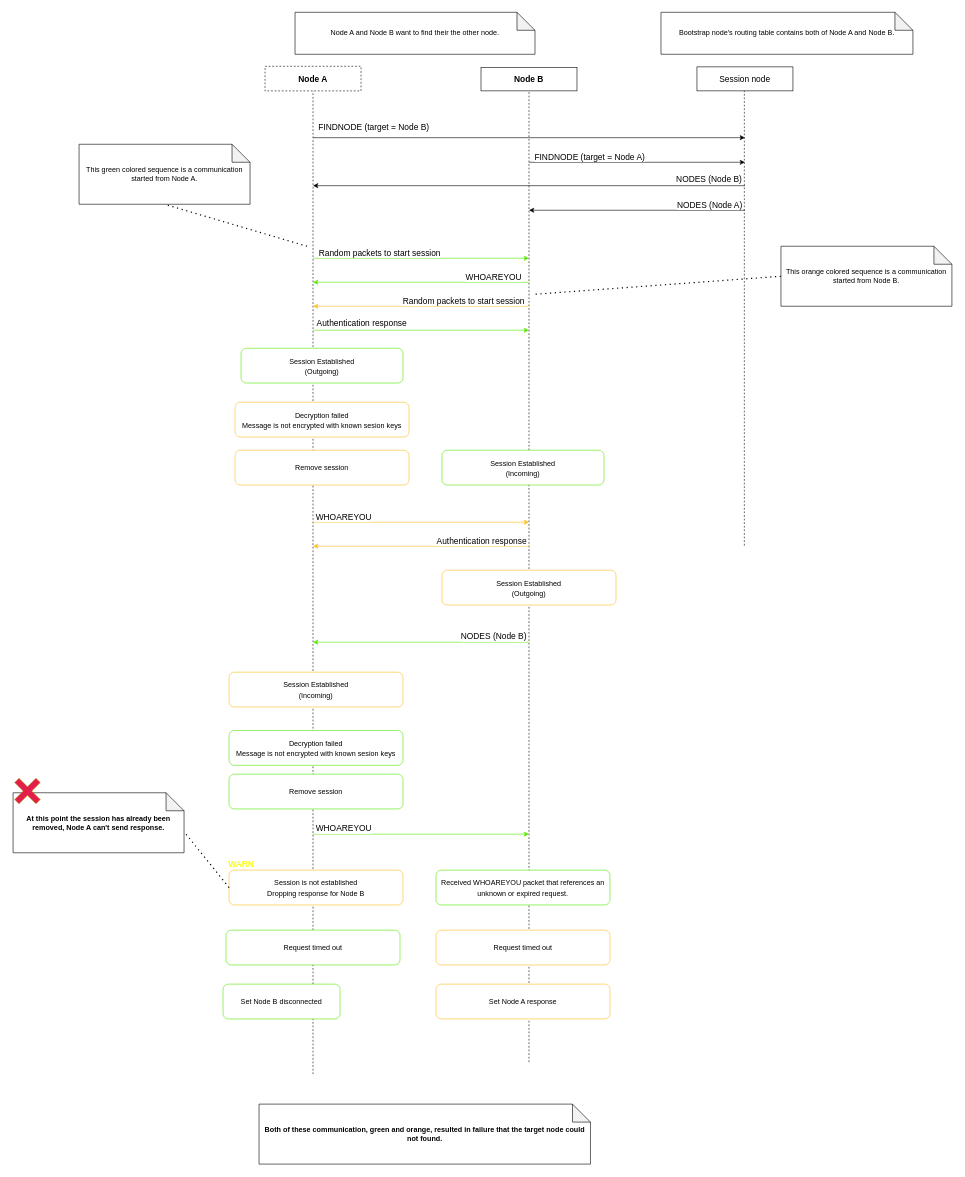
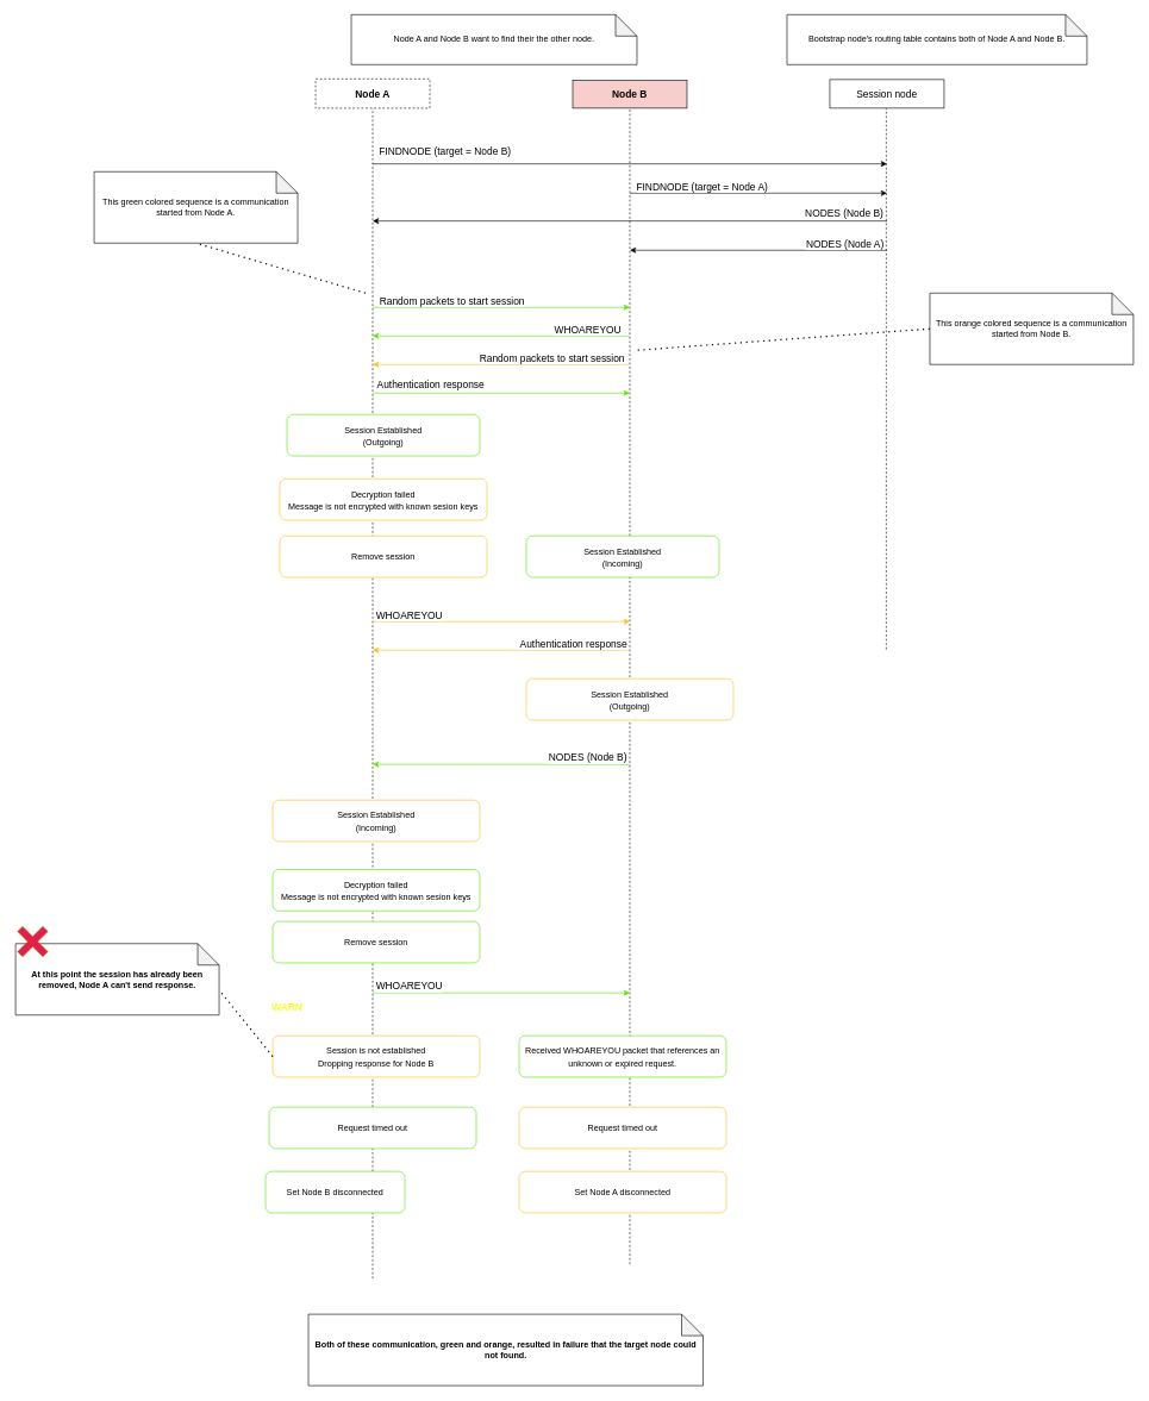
  <mxCell id="0" />
  <mxCell id="1" parent="0" />
  <mxCell id="2" value="Node A" style="rounded=0;whiteSpace=wrap;html=1;fontSize=14;fontStyle=1;dashed=1;" parent="1" vertex="1"><mxGeometry x="441" width="160" height="41" as="geometry" y="110" /></mxCell>
- <mxCell id="3" value="Node B" style="rounded=0;whiteSpace=wrap;html=1;fontSize=14;fontStyle=1" parent="1" vertex="1"><mxGeometry x="801" y="112" width="160" height="39" as="geometry" /></mxCell>
+ <mxCell id="3" value="Node B" style="rounded=0;whiteSpace=wrap;html=1;fontSize=14;fontStyle=1;fillColor=#f8cecc;" parent="1" vertex="1"><mxGeometry x="801" y="112" width="160" height="39" as="geometry" /></mxCell>
  <mxCell id="4" value="Session node" style="rounded=0;whiteSpace=wrap;html=1;fontSize=14;" parent="1" vertex="1"><mxGeometry x="1161" y="111" width="160" height="40" as="geometry" /></mxCell>
  <mxCell id="5" value="" style="endArrow=none;dashed=1;html=1;fontSize=12;entryX=0.5;entryY=1;entryDx=0;entryDy=0;" parent="1" target="2" edge="1"><mxGeometry width="50" height="50" relative="1" as="geometry"><mxPoint x="521" y="1790" as="sourcePoint" /><mxPoint x="971" y="350" as="targetPoint" /></mxGeometry></mxCell>
  <mxCell id="6" value="" style="endArrow=none;dashed=1;html=1;fontSize=12;entryX=0.5;entryY=1;entryDx=0;entryDy=0;" parent="1" target="3" edge="1"><mxGeometry width="50" height="50" relative="1" as="geometry"><mxPoint x="881" y="1770" as="sourcePoint" /><mxPoint x="961" y="291" as="targetPoint" /></mxGeometry></mxCell>
  <mxCell id="7" value="" style="endArrow=classic;html=1;fontSize=18;" parent="1" edge="1"><mxGeometry x="-160" y="-181" width="50" height="50" as="geometry"><mxPoint x="521" y="229" as="sourcePoint" /><mxPoint x="1241" y="229" as="targetPoint" /></mxGeometry></mxCell>
  <mxCell id="8" value="FINDNODE (target = Node B)" style="edgeLabel;html=1;align=center;verticalAlign=middle;resizable=0;points=[];fontSize=14;" parent="7" vertex="1" connectable="0"><mxGeometry relative="1" as="geometry"><mxPoint x="-260" y="-19" as="offset" /></mxGeometry></mxCell>
  <mxCell id="9" value="" style="endArrow=none;dashed=1;html=1;fontSize=12;entryX=0.5;entryY=1;entryDx=0;entryDy=0;" parent="1" edge="1"><mxGeometry width="50" height="50" relative="1" as="geometry"><mxPoint x="1240" y="909" as="sourcePoint" /><mxPoint x="1240" y="151" as="targetPoint" /></mxGeometry></mxCell>
  <mxCell id="10" value="Node A and Node B want to find their the other node." style="shape=note;whiteSpace=wrap;html=1;backgroundOutline=1;darkOpacity=0.05;" parent="1" vertex="1"><mxGeometry x="491" y="20" width="400" height="70" as="geometry" /></mxCell>
  <mxCell id="11" value="This green colored sequence is a communication started from Node A." style="shape=note;whiteSpace=wrap;html=1;backgroundOutline=1;darkOpacity=0.05;" parent="1" vertex="1"><mxGeometry x="131" y="240" width="285" height="100" as="geometry" /></mxCell>
  <mxCell id="12" value="" style="endArrow=classic;html=1;fontSize=18;" parent="1" edge="1"><mxGeometry x="200" y="-211" width="50" height="50" as="geometry"><mxPoint x="1241" y="309" as="sourcePoint" /><mxPoint x="521" y="309" as="targetPoint" /></mxGeometry></mxCell>
  <mxCell id="13" value="NODES (Node B)" style="edgeLabel;html=1;align=center;verticalAlign=middle;resizable=0;points=[];fontSize=14;" parent="12" vertex="1" connectable="0"><mxGeometry relative="1" as="geometry"><mxPoint x="299" y="-12" as="offset" /></mxGeometry></mxCell>
  <mxCell id="14" value="&lt;span style=&quot;font-size: 12px&quot;&gt;Session Established&lt;br&gt;(Outgoing)&lt;br&gt;&lt;/span&gt;" style="rounded=1;whiteSpace=wrap;html=1;fontSize=14;strokeColor=#58E800;" parent="1" vertex="1"><mxGeometry y="580" width="270" height="58" as="geometry" x="401" /></mxCell>
  <mxCell id="15" value="" style="endArrow=classic;html=1;fontSize=18;" edge="1" parent="1"><mxGeometry x="200" y="-140" width="50" height="50" as="geometry"><mxPoint x="881" y="270" as="sourcePoint" /><mxPoint x="1241" y="270" as="targetPoint" /></mxGeometry></mxCell>
  <mxCell id="16" value="FINDNODE (target = Node A)" style="edgeLabel;html=1;align=center;verticalAlign=middle;resizable=0;points=[];fontSize=14;" vertex="1" connectable="0" parent="15"><mxGeometry relative="1" as="geometry"><mxPoint x="-80" y="-10" as="offset" /></mxGeometry></mxCell>
  <mxCell id="17" value="" style="endArrow=classic;html=1;fontSize=18;" edge="1" parent="1"><mxGeometry x="210" y="-170" width="50" height="50" as="geometry"><mxPoint x="1241" y="350" as="sourcePoint" /><mxPoint x="881" y="350" as="targetPoint" /></mxGeometry></mxCell>
  <mxCell id="18" value="NODES (Node A)" style="edgeLabel;html=1;align=center;verticalAlign=middle;resizable=0;points=[];fontSize=14;" vertex="1" connectable="0" parent="17"><mxGeometry relative="1" as="geometry"><mxPoint x="120" y="-10" as="offset" /></mxGeometry></mxCell>
  <mxCell id="19" value="" style="endArrow=classic;html=1;fontSize=18;fillColor=#60a917;strokeColor=#58E800;" edge="1" parent="1"><mxGeometry x="-160" y="20" width="50" height="50" as="geometry"><mxPoint x="521" y="430" as="sourcePoint" /><mxPoint x="881" y="430" as="targetPoint" /></mxGeometry></mxCell>
  <mxCell id="20" value="Random packets to start session" style="edgeLabel;html=1;align=center;verticalAlign=middle;resizable=0;points=[];fontSize=14;" vertex="1" connectable="0" parent="19"><mxGeometry relative="1" as="geometry"><mxPoint x="-70" y="-10" as="offset" /></mxGeometry></mxCell>
  <mxCell id="21" value="Bootstrap node's routing table contains both of Node A and Node B." style="shape=note;whiteSpace=wrap;html=1;backgroundOutline=1;darkOpacity=0.05;" vertex="1" parent="1"><mxGeometry x="1101" y="20" width="420" height="70" as="geometry" /></mxCell>
  <mxCell id="22" value="" style="endArrow=classic;html=1;fontSize=18;strokeColor=#58E800;" edge="1" parent="1"><mxGeometry x="200" y="-50" width="50" height="50" as="geometry"><mxPoint x="881" y="470" as="sourcePoint" /><mxPoint x="521" y="470" as="targetPoint" /></mxGeometry></mxCell>
  <mxCell id="23" value="WHOAREYOU" style="edgeLabel;html=1;align=center;verticalAlign=middle;resizable=0;points=[];fontSize=14;" vertex="1" connectable="0" parent="22"><mxGeometry relative="1" as="geometry"><mxPoint x="120" y="-10" as="offset" /></mxGeometry></mxCell>
  <mxCell id="24" value="" style="endArrow=classic;html=1;fontSize=18;fillColor=#e3c800;strokeColor=#FFBC21;" edge="1" parent="1"><mxGeometry x="-150" y="30" width="50" height="50" as="geometry"><mxPoint x="881" y="510" as="sourcePoint" /><mxPoint x="521" y="510" as="targetPoint" /></mxGeometry></mxCell>
  <mxCell id="25" value="Random packets to start session" style="edgeLabel;html=1;align=center;verticalAlign=middle;resizable=0;points=[];fontSize=14;" vertex="1" connectable="0" parent="24"><mxGeometry relative="1" as="geometry"><mxPoint x="70" y="-10" as="offset" /></mxGeometry></mxCell>
  <mxCell id="26" value="" style="endArrow=classic;html=1;fontSize=18;fillColor=#60a917;strokeColor=#58E800;" edge="1" parent="1"><mxGeometry x="-160" y="140" width="50" height="50" as="geometry"><mxPoint x="521" y="550" as="sourcePoint" /><mxPoint x="881" y="550" as="targetPoint" /></mxGeometry></mxCell>
  <mxCell id="27" value="Authentication response" style="edgeLabel;html=1;align=center;verticalAlign=middle;resizable=0;points=[];fontSize=14;" vertex="1" connectable="0" parent="26"><mxGeometry relative="1" as="geometry"><mxPoint x="-100" y="-12" as="offset" /></mxGeometry></mxCell>
  <mxCell id="28" value="&lt;span style=&quot;font-size: 12px&quot;&gt;Decryption failed&lt;br&gt;Message is not encrypted with known sesion keys&lt;br&gt;&lt;/span&gt;" style="rounded=1;whiteSpace=wrap;html=1;fontSize=14;strokeColor=#FFBC21;" vertex="1" parent="1"><mxGeometry x="391" y="670" width="290" height="58" as="geometry" /></mxCell>
  <mxCell id="29" value="" style="endArrow=classic;html=1;fontSize=18;fillColor=#e3c800;strokeColor=#FFBC21;" edge="1" parent="1"><mxGeometry x="-140" y="120" width="50" height="50" as="geometry"><mxPoint x="521" y="870" as="sourcePoint" /><mxPoint x="881" y="870" as="targetPoint" /></mxGeometry></mxCell>
  <mxCell id="30" value="WHOAREYOU" style="edgeLabel;html=1;align=center;verticalAlign=middle;resizable=0;points=[];fontSize=14;" vertex="1" connectable="0" parent="29"><mxGeometry relative="1" as="geometry"><mxPoint x="-130" y="-10" as="offset" /></mxGeometry></mxCell>
  <mxCell id="31" value="&lt;span style=&quot;font-size: 12px&quot;&gt;Session Established&lt;br&gt;(Incoming)&lt;br&gt;&lt;/span&gt;" style="rounded=1;whiteSpace=wrap;html=1;fontSize=14;strokeColor=#58E800;" vertex="1" parent="1"><mxGeometry x="736" y="750" width="270" height="58" as="geometry" /></mxCell>
  <mxCell id="32" value="" style="endArrow=classic;html=1;fontSize=18;fillColor=#e3c800;strokeColor=#FFBC21;" edge="1" parent="1"><mxGeometry x="-150" y="430" width="50" height="50" as="geometry"><mxPoint x="881" y="910" as="sourcePoint" /><mxPoint x="521" y="910" as="targetPoint" /></mxGeometry></mxCell>
  <mxCell id="33" value="Authentication response" style="edgeLabel;html=1;align=center;verticalAlign=middle;resizable=0;points=[];fontSize=14;" vertex="1" connectable="0" parent="32"><mxGeometry relative="1" as="geometry"><mxPoint x="100" y="-10" as="offset" /></mxGeometry></mxCell>
  <mxCell id="34" value="&lt;span style=&quot;font-size: 12px&quot;&gt;Session Established&lt;/span&gt;&lt;br style=&quot;font-size: 12px&quot;&gt;&lt;span style=&quot;font-size: 12px&quot;&gt;(Outgoing)&lt;/span&gt;&lt;span style=&quot;font-size: 12px&quot;&gt;&lt;br&gt;&lt;/span&gt;" style="rounded=1;whiteSpace=wrap;html=1;fontSize=14;strokeColor=#FFBC21;" vertex="1" parent="1"><mxGeometry x="736" y="950" width="290" height="58" as="geometry" /></mxCell>
  <mxCell id="35" value="&lt;span style=&quot;font-size: 12px&quot;&gt;Remove session&lt;br&gt;&lt;/span&gt;" style="rounded=1;whiteSpace=wrap;html=1;fontSize=14;strokeColor=#FFBC21;" vertex="1" parent="1"><mxGeometry x="391" y="750" width="290" height="58" as="geometry" /></mxCell>
  <mxCell id="36" value="" style="endArrow=classic;html=1;fontSize=18;strokeColor=#58E800;" edge="1" parent="1"><mxGeometry x="200" y="550" width="50" height="50" as="geometry"><mxPoint x="881" y="1070" as="sourcePoint" /><mxPoint x="521" y="1070" as="targetPoint" /></mxGeometry></mxCell>
  <mxCell id="37" value="NODES (Node B)" style="edgeLabel;html=1;align=center;verticalAlign=middle;resizable=0;points=[];fontSize=14;" vertex="1" connectable="0" parent="36"><mxGeometry relative="1" as="geometry"><mxPoint x="120" y="-10" as="offset" /></mxGeometry></mxCell>
  <mxCell id="38" value="&lt;span style=&quot;font-size: 12px&quot;&gt;Session Established&lt;br&gt;(Incoming)&lt;br&gt;&lt;/span&gt;" style="rounded=1;whiteSpace=wrap;html=1;fontSize=14;strokeColor=#FFBC21;" vertex="1" parent="1"><mxGeometry x="381" y="1120" width="290" height="58" as="geometry" /></mxCell>
  <mxCell id="39" value="&lt;span style=&quot;font-size: 12px&quot;&gt;Decryption failed&lt;/span&gt;&lt;br style=&quot;font-size: 12px&quot;&gt;&lt;span style=&quot;font-size: 12px&quot;&gt;Message is not encrypted with known sesion keys&lt;/span&gt;&lt;span style=&quot;font-size: 12px&quot;&gt;&lt;br&gt;&lt;/span&gt;" style="rounded=1;whiteSpace=wrap;html=1;fontSize=14;strokeColor=#58E800;" vertex="1" parent="1"><mxGeometry x="381" y="1217.21" width="290" height="58" as="geometry" /></mxCell>
  <mxCell id="40" value="&lt;span style=&quot;font-size: 12px&quot;&gt;Remove session&lt;br&gt;&lt;/span&gt;" style="rounded=1;whiteSpace=wrap;html=1;fontSize=14;strokeColor=#58E800;" vertex="1" parent="1"><mxGeometry x="381" y="1290" width="290" height="58" as="geometry" /></mxCell>
  <mxCell id="41" value="&lt;span style=&quot;font-size: 12px&quot;&gt;Session is not established&lt;br&gt;Dropping response for Node B&lt;br&gt;&lt;/span&gt;" style="rounded=1;whiteSpace=wrap;html=1;fontSize=14;strokeColor=#FFBC21;" vertex="1" parent="1"><mxGeometry x="381" y="1450" width="290" height="58" as="geometry" /></mxCell>
- <mxCell id="42" value="WARN" style="text;html=1;align=center;verticalAlign=middle;resizable=0;points=[];autosize=1;strokeColor=none;fillColor=none;fontSize=14;fontColor=#F7FF19;fontStyle=1" vertex="1" parent="1"><mxGeometry x="371" y="1430" width="60" height="20" as="geometry" /></mxCell>
+ <mxCell id="42" value="WARN" style="text;html=1;align=center;verticalAlign=middle;resizable=0;points=[];autosize=1;strokeColor=none;fillColor=none;fontSize=14;fontColor=#F7FF19;fontStyle=1" vertex="1" parent="1"><mxGeometry x="371" y="1400" width="60" height="20" as="geometry" /></mxCell>
  <mxCell id="43" value="This orange colored sequence is a communication started from Node B." style="shape=note;whiteSpace=wrap;html=1;backgroundOutline=1;darkOpacity=0.05;" vertex="1" parent="1"><mxGeometry x="1301" y="410" width="285" height="100" as="geometry" /></mxCell>
  <mxCell id="44" value="" style="endArrow=none;dashed=1;html=1;dashPattern=1 3;strokeWidth=2;fontSize=14;fontColor=#F7FF19;entryX=0.5;entryY=1;entryDx=0;entryDy=0;entryPerimeter=0;" edge="1" parent="1" target="11"><mxGeometry width="50" height="50" relative="1" as="geometry"><mxPoint x="511" y="410" as="sourcePoint" /><mxPoint x="41" y="530" as="targetPoint" /></mxGeometry></mxCell>
  <mxCell id="45" value="At this point the session has already been removed, Node A can't send response." style="shape=note;whiteSpace=wrap;html=1;backgroundOutline=1;darkOpacity=0.05;fontStyle=1" vertex="1" parent="1"><mxGeometry x="21" y="1321" width="285" height="100" as="geometry" /></mxCell>
  <mxCell id="46" value="" style="endArrow=none;dashed=1;html=1;dashPattern=1 3;strokeWidth=2;fontSize=14;fontColor=#F7FF19;exitX=0;exitY=0.5;exitDx=0;exitDy=0;exitPerimeter=0;" edge="1" parent="1" source="43"><mxGeometry width="50" height="50" relative="1" as="geometry"><mxPoint x="521" y="420" as="sourcePoint" /><mxPoint x="891" y="490" as="targetPoint" /></mxGeometry></mxCell>
  <mxCell id="47" value="&lt;span style=&quot;font-size: 12px&quot;&gt;Request timed out&lt;br&gt;&lt;/span&gt;" style="rounded=1;whiteSpace=wrap;html=1;fontSize=14;strokeColor=#FFBC21;" vertex="1" parent="1"><mxGeometry x="726" y="1550" width="290" height="58" as="geometry" /></mxCell>
  <mxCell id="48" value="" style="shape=cross;whiteSpace=wrap;html=1;fontSize=12;rotation=45;fillColor=#E31E4C;fontColor=#000000;strokeColor=#B09500;" parent="1" vertex="1"><mxGeometry x="20" y="1293.21" width="50" height="50" as="geometry" /></mxCell>
  <mxCell id="49" value="" style="endArrow=none;dashed=1;html=1;dashPattern=1 3;strokeWidth=2;fontSize=14;fontColor=#F7FF19;entryX=0;entryY=0;entryDx=285;entryDy=65;entryPerimeter=0;exitX=0;exitY=0.5;exitDx=0;exitDy=0;" edge="1" parent="1" source="41" target="45"><mxGeometry width="50" height="50" relative="1" as="geometry"><mxPoint x="521" y="420" as="sourcePoint" /><mxPoint x="283.5" y="350" as="targetPoint" /></mxGeometry></mxCell>
- <mxCell id="50" value="&lt;span style=&quot;font-size: 12px&quot;&gt;Set Node A response&lt;br&gt;&lt;/span&gt;" style="rounded=1;whiteSpace=wrap;html=1;fontSize=14;strokeColor=#FFBC21;" vertex="1" parent="1"><mxGeometry x="726" y="1640" width="290" height="58" as="geometry" /></mxCell>
+ <mxCell id="50" value="&lt;span style=&quot;font-size: 12px&quot;&gt;Set Node A disconnected&lt;br&gt;&lt;/span&gt;" style="rounded=1;whiteSpace=wrap;html=1;fontSize=14;strokeColor=#FFBC21;" vertex="1" parent="1"><mxGeometry x="726" y="1640" width="290" height="58" as="geometry" /></mxCell>
  <mxCell id="51" value="" style="endArrow=classic;html=1;fontSize=18;strokeColor=#58E800;" edge="1" parent="1"><mxGeometry x="210" y="850.5" width="50" height="50" as="geometry"><mxPoint x="521" y="1390" as="sourcePoint" /><mxPoint x="881" y="1390" as="targetPoint" /></mxGeometry></mxCell>
  <mxCell id="52" value="WHOAREYOU" style="edgeLabel;html=1;align=center;verticalAlign=middle;resizable=0;points=[];fontSize=14;" vertex="1" connectable="0" parent="51"><mxGeometry relative="1" as="geometry"><mxPoint x="-130" y="-10" as="offset" /></mxGeometry></mxCell>
  <mxCell id="53" value="&lt;span style=&quot;font-size: 12px&quot;&gt;Received WHOAREYOU packet that references an unknown or expired request.&lt;br&gt;&lt;/span&gt;" style="rounded=1;whiteSpace=wrap;html=1;fontSize=14;strokeColor=#58E800;" vertex="1" parent="1"><mxGeometry x="726" y="1450" width="290" height="58" as="geometry" /></mxCell>
  <mxCell id="54" value="&lt;span style=&quot;font-size: 12px&quot;&gt;Request timed out&lt;br&gt;&lt;/span&gt;" style="rounded=1;whiteSpace=wrap;html=1;fontSize=14;strokeColor=#58E800;" vertex="1" parent="1"><mxGeometry x="376" y="1550" width="290" height="58" as="geometry" /></mxCell>
  <mxCell id="55" value="&lt;span style=&quot;font-size: 12px&quot;&gt;Set Node B disconnected&lt;br&gt;&lt;/span&gt;" style="rounded=1;whiteSpace=wrap;html=1;fontSize=14;strokeColor=#58E800;" vertex="1" parent="1"><mxGeometry x="371" y="1640" width="195" height="58" as="geometry" /></mxCell>
  <mxCell id="56" value="Both of these communication, green and orange, resulted in failure that the target node could not found." style="shape=note;whiteSpace=wrap;html=1;backgroundOutline=1;darkOpacity=0.05;fontStyle=1" vertex="1" parent="1"><mxGeometry x="431" y="1840" width="552.5" height="100" as="geometry" /></mxCell>
